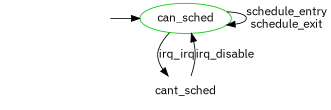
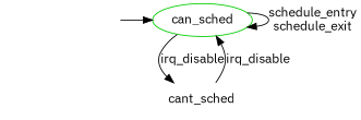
  digraph {
    fontname="IBM Plex Sans"
    node [fontname="IBM Plex Sans" shape=plaintext]
    edge [fontname="IBM Plex Sans"]
    __init_can_sched [style=invis]
    n2 [color=green3 label=can_sched shape=ellipse]
    n3 [label=cant_sched]
    subgraph sub_1 {
      __init_can_sched
    }
    subgraph sub_2 {
      n2
    }
    subgraph sub_3 {
      n2
    }
    subgraph sub_4 {
      n3
    }
    subgraph sub_5 {
      rank=min
      __init_can_sched
      n2
    }
    __init_can_sched -> n2
    n2 -> n2 [label="schedule_entry\nschedule_exit"]
-   n2 -> n3 [label=irq_irq]
+   n2 -> n3 [label=irq_disable]
    n3 -> n2 [label=irq_disable]
  }
